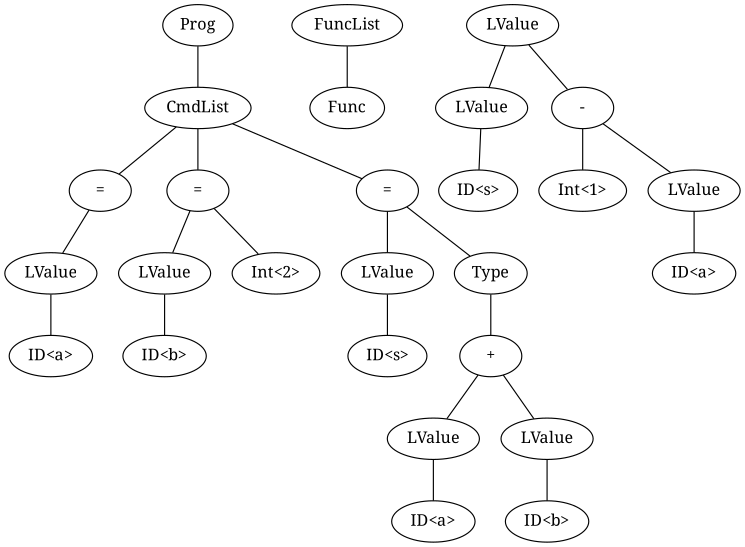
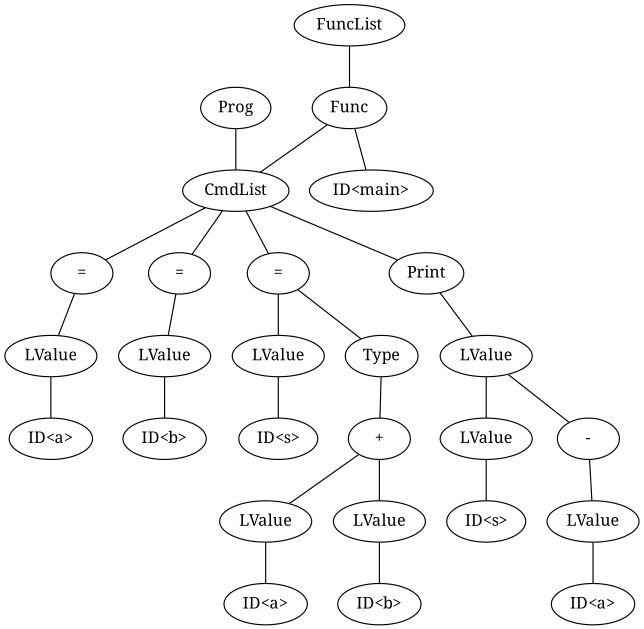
  graph {
    fontname="Noto Serif"
    node [fontname="Noto Serif"]
    edge [fontname="Noto Serif"]
    n1 [label=Prog]
    n2 [label=CmdList]
    n3 [label=FuncList]
    n4 [label=Func]
+   n5 [label="ID<main>"]
    n6 [label="="]
    n7 [label="="]
    n8 [label="="]
+   n9 [label=Print]
    n10 [label=LValue]
    n11 [label=LValue]
-   n12 [label="Int<2>"]
    n13 [label=LValue]
    n14 [label=Type]
    n15 [label=LValue]
    n16 [label="ID<a>"]
    n17 [label="ID<b>"]
    n18 [label="ID<s>"]
    n19 [label="+"]
    n20 [label=LValue]
    n21 [label=LValue]
    n22 [label="ID<a>"]
    n23 [label="ID<b>"]
    n24 [label=LValue]
    n25 [label="-"]
    n26 [label="ID<s>"]
-   n27 [label="Int<1>"]
    n28 [label=LValue]
    n29 [label="ID<a>"]
    n1 -- n2
    n2 -- n6
    n2 -- n7
    n2 -- n8
+   n2 -- n9
    n3 -- n4
+   n4 -- n2
+   n4 -- n5
    n6 -- n10
    n7 -- n11
-   n7 -- n12
    n8 -- n13
    n8 -- n14
+   n9 -- n15
    n10 -- n16
    n11 -- n17
    n13 -- n18
    n14 -- n19
    n15 -- n24
    n15 -- n25
    n19 -- n20
    n19 -- n21
    n20 -- n22
    n21 -- n23
    n24 -- n26
-   n25 -- n27
    n25 -- n28
    n28 -- n29
  }
